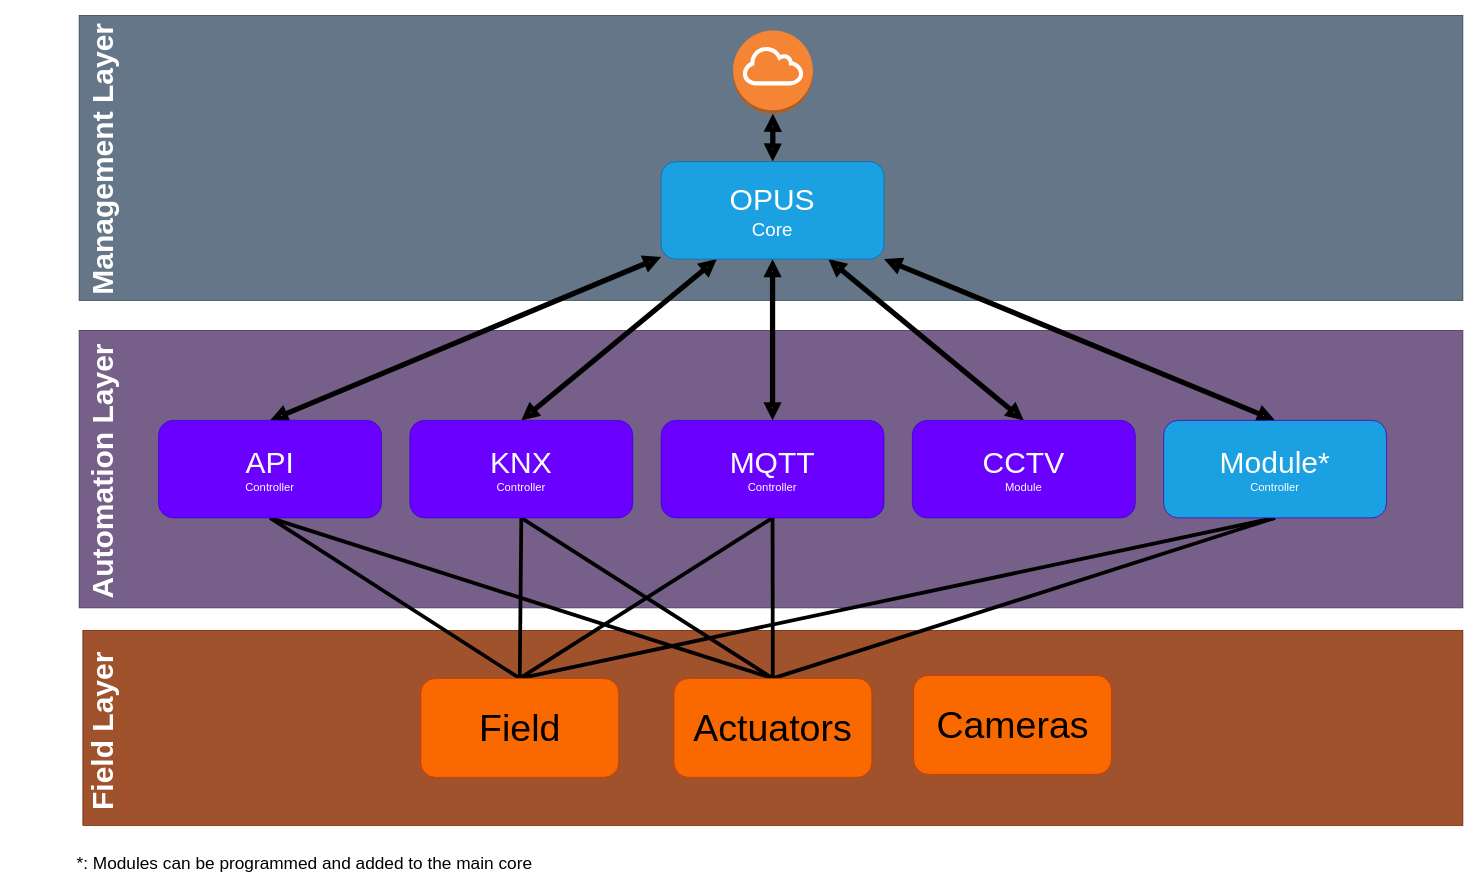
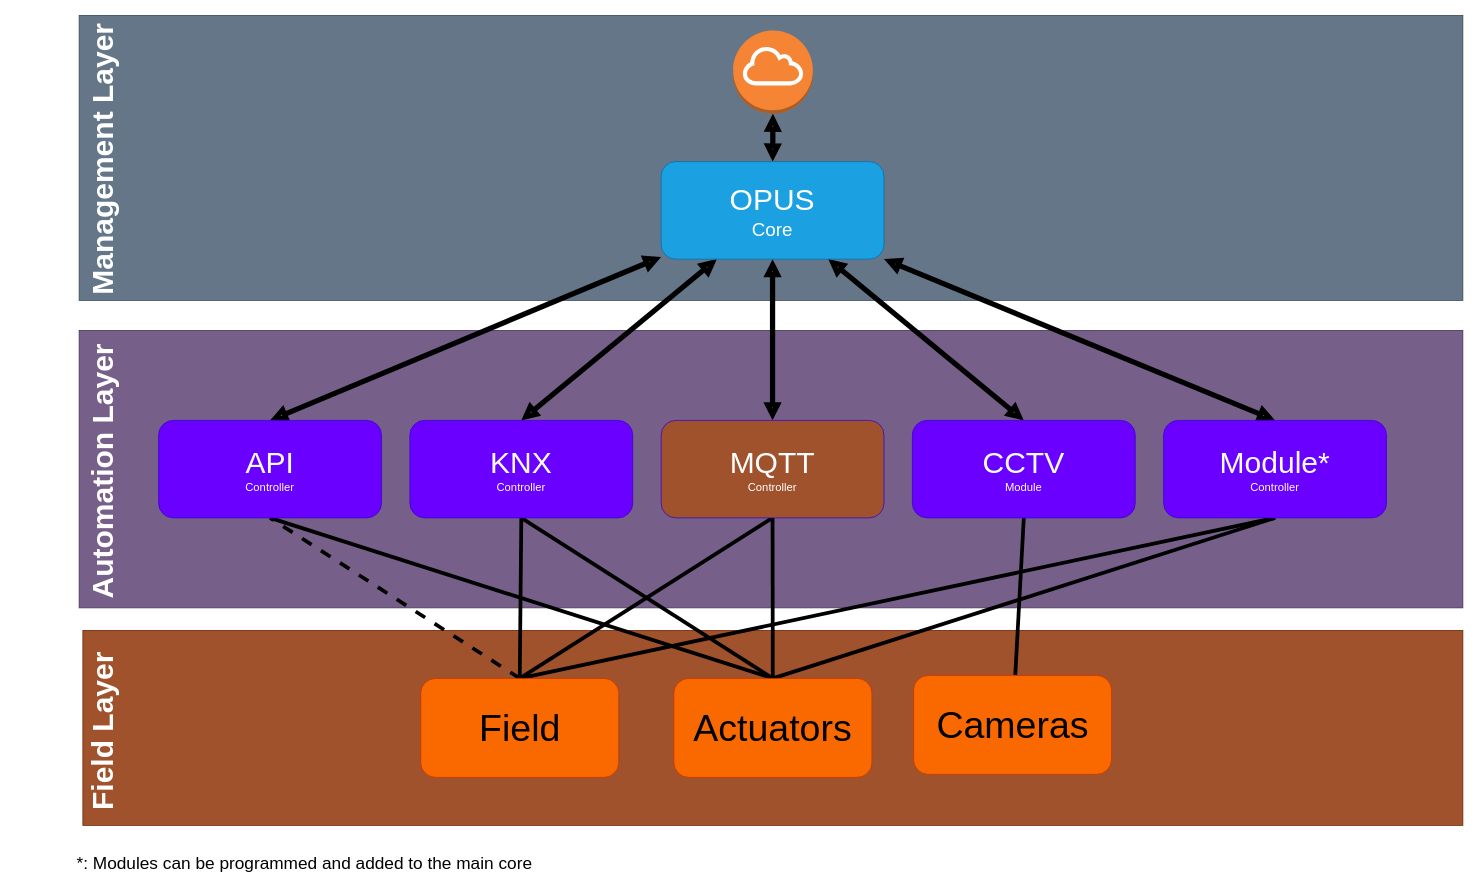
  <mxCell id="0" />
  <mxCell id="1" parent="0" />
  <mxCell id="2" value="" style="rounded=0;whiteSpace=wrap;html=1;fillColor=#647687;fontColor=#ffffff;strokeColor=#314354;" parent="1" vertex="1"><mxGeometry x="105" y="20" width="1845" height="380" as="geometry" /></mxCell>
  <mxCell id="3" value="&lt;font style=&quot;font-size: 40px;&quot;&gt;Management Layer&lt;/font&gt;" style="text;strokeColor=none;fillColor=none;html=1;fontSize=24;fontStyle=1;verticalAlign=middle;align=left;rotation=-90;fontColor=#FFFFFF;" parent="1" vertex="1"><mxGeometry x="20" y="260" width="230" height="40" as="geometry" /></mxCell>
  <mxCell id="4" value="" style="rounded=0;whiteSpace=wrap;html=1;fillColor=#76608a;fontColor=#ffffff;strokeColor=#432D57;" parent="1" vertex="1"><mxGeometry x="105" y="440" width="1845" height="370" as="geometry" /></mxCell>
  <mxCell id="5" value="&lt;font style=&quot;font-size: 40px;&quot;&gt;Automation Layer&lt;/font&gt;" style="text;strokeColor=none;fillColor=none;html=1;fontSize=24;fontStyle=1;verticalAlign=middle;align=left;rotation=-90;fontColor=#FFFFFF;" parent="1" vertex="1"><mxGeometry x="25" y="670" width="220" height="40" as="geometry" /></mxCell>
  <mxCell id="6" value="" style="rounded=0;whiteSpace=wrap;html=1;fillColor=#a0522d;fontColor=#ffffff;strokeColor=#6D1F00;" parent="1" vertex="1"><mxGeometry x="110" y="840" width="1840" height="260" as="geometry" /></mxCell>
  <mxCell id="7" value="&lt;font style=&quot;font-size: 40px;&quot;&gt;Field Layer&lt;/font&gt;" style="text;strokeColor=none;fillColor=none;html=1;fontSize=24;fontStyle=1;verticalAlign=middle;align=left;rotation=-90;fontColor=#FFFFFF;" parent="1" vertex="1"><mxGeometry x="65" y="992" width="140" height="40" as="geometry" /></mxCell>
- <mxCell id="8" style="edgeStyle=none;html=1;entryX=0.5;entryY=1;entryDx=0;entryDy=0;fontSize=15;strokeWidth=5;endArrow=none;endFill=0;exitX=0.5;exitY=0;exitDx=0;exitDy=0;" edge="1" parent="1" source="12" target="25"><mxGeometry relative="1" as="geometry" /></mxCell>
+ <mxCell id="8" style="edgeStyle=none;html=1;entryX=0.5;entryY=1;entryDx=0;entryDy=0;fontSize=15;strokeWidth=5;endArrow=none;endFill=0;exitX=0.5;exitY=0;exitDx=0;exitDy=0;dashed=1;" edge="1" parent="1" source="12" target="25"><mxGeometry relative="1" as="geometry" /></mxCell>
  <mxCell id="9" style="edgeStyle=none;html=1;entryX=0.5;entryY=1;entryDx=0;entryDy=0;strokeWidth=5;fontSize=15;endArrow=none;endFill=0;exitX=0.5;exitY=0;exitDx=0;exitDy=0;" edge="1" parent="1" source="12" target="23"><mxGeometry relative="1" as="geometry" /></mxCell>
  <mxCell id="10" style="edgeStyle=none;html=1;entryX=0.5;entryY=1;entryDx=0;entryDy=0;strokeWidth=5;fontSize=15;endArrow=none;endFill=0;exitX=0.5;exitY=0;exitDx=0;exitDy=0;" edge="1" parent="1" source="12" target="27"><mxGeometry relative="1" as="geometry" /></mxCell>
  <mxCell id="11" style="edgeStyle=none;html=1;entryX=0.5;entryY=1;entryDx=0;entryDy=0;strokeWidth=5;fontSize=15;endArrow=none;endFill=0;exitX=0.5;exitY=0;exitDx=0;exitDy=0;" edge="1" parent="1" source="12" target="31"><mxGeometry relative="1" as="geometry" /></mxCell>
  <mxCell id="12" value="&lt;font style=&quot;font-size: 50px;&quot;&gt;Field&lt;/font&gt;" style="rounded=1;whiteSpace=wrap;html=1;fillColor=#fa6800;strokeColor=#C73500;fontColor=#000000;" parent="1" vertex="1"><mxGeometry x="560.5" y="904" width="264" height="132" as="geometry" /></mxCell>
  <mxCell id="13" value="" style="outlineConnect=0;dashed=0;verticalLabelPosition=bottom;verticalAlign=top;align=center;html=1;shape=mxgraph.aws3.internet_gateway;fillColor=#F58534;gradientColor=none;strokeColor=default;strokeWidth=3;fontSize=25;" parent="1" vertex="1"><mxGeometry x="977" y="40" width="106.38" height="111" as="geometry" /></mxCell>
  <mxCell id="14" value="&lt;font style=&quot;font-size: 23px;&quot;&gt;*: Modules can be programmed and added to the main core&lt;/font&gt;" style="text;html=1;strokeColor=none;fillColor=default;align=left;verticalAlign=middle;whiteSpace=wrap;rounded=0;strokeWidth=4;fontSize=19;" parent="1" vertex="1"><mxGeometry x="100" y="1130" width="630" height="40" as="geometry" /></mxCell>
  <mxCell id="15" style="edgeStyle=none;html=1;exitX=0.5;exitY=0;exitDx=0;exitDy=0;entryX=0.5;entryY=1;entryDx=0;entryDy=0;strokeWidth=5;fontSize=15;endArrow=none;endFill=0;" edge="1" parent="1" source="19" target="25"><mxGeometry relative="1" as="geometry" /></mxCell>
  <mxCell id="16" style="edgeStyle=none;html=1;entryX=0.5;entryY=1;entryDx=0;entryDy=0;strokeWidth=5;fontSize=15;endArrow=none;endFill=0;exitX=0.5;exitY=0;exitDx=0;exitDy=0;" edge="1" parent="1" source="19" target="23"><mxGeometry relative="1" as="geometry" /></mxCell>
  <mxCell id="17" style="edgeStyle=none;html=1;entryX=0.5;entryY=1;entryDx=0;entryDy=0;strokeWidth=5;fontSize=15;endArrow=none;endFill=0;" edge="1" parent="1" source="19" target="27"><mxGeometry relative="1" as="geometry" /></mxCell>
  <mxCell id="18" style="edgeStyle=none;html=1;entryX=0.5;entryY=1;entryDx=0;entryDy=0;strokeWidth=5;fontSize=15;endArrow=none;endFill=0;exitX=0.5;exitY=0;exitDx=0;exitDy=0;" edge="1" parent="1" source="19" target="31"><mxGeometry relative="1" as="geometry" /></mxCell>
  <mxCell id="19" value="&lt;font style=&quot;font-size: 50px;&quot;&gt;Actuators&lt;/font&gt;" style="rounded=1;whiteSpace=wrap;html=1;fillColor=#fa6800;strokeColor=#C73500;fontColor=#000000;" vertex="1" parent="1"><mxGeometry x="898" y="904" width="264" height="132" as="geometry" /></mxCell>
+ <mxCell id="20" style="edgeStyle=none;html=1;entryX=0.5;entryY=1;entryDx=0;entryDy=0;strokeWidth=5;fontSize=15;endArrow=none;endFill=0;" edge="1" parent="1" source="21" target="29"><mxGeometry relative="1" as="geometry" /></mxCell>
  <mxCell id="21" value="&lt;font style=&quot;font-size: 50px;&quot;&gt;Cameras&lt;/font&gt;" style="rounded=1;whiteSpace=wrap;html=1;fillColor=#fa6800;strokeColor=#C73500;fontColor=#000000;" vertex="1" parent="1"><mxGeometry x="1217.57" y="900" width="264" height="132" as="geometry" /></mxCell>
  <mxCell id="22" style="edgeStyle=none;html=1;entryX=0.25;entryY=1;entryDx=0;entryDy=0;strokeWidth=7;fontSize=15;startArrow=block;startFill=0;endArrow=block;endFill=0;exitX=0.5;exitY=0;exitDx=0;exitDy=0;" edge="1" parent="1" source="23" target="33"><mxGeometry relative="1" as="geometry" /></mxCell>
  <mxCell id="23" value="&lt;span style=&quot;font-size: 40px;&quot;&gt;KNX&lt;br&gt;&lt;/span&gt;&lt;font style=&quot;font-size: 15px;&quot;&gt;Controller&lt;/font&gt;" style="rounded=1;whiteSpace=wrap;html=1;fillColor=#6a00ff;strokeColor=#3700CC;fontColor=#ffffff;" vertex="1" parent="1"><mxGeometry x="546" y="560" width="297.15" height="130" as="geometry" /></mxCell>
  <mxCell id="24" style="edgeStyle=none;html=1;strokeWidth=7;fontSize=15;startArrow=block;startFill=0;endArrow=block;endFill=0;exitX=0.5;exitY=0;exitDx=0;exitDy=0;" edge="1" parent="1" source="25" target="33"><mxGeometry relative="1" as="geometry" /></mxCell>
  <mxCell id="25" value="&lt;span style=&quot;font-size: 40px;&quot;&gt;API&lt;br&gt;&lt;/span&gt;&lt;font style=&quot;font-size: 15px;&quot;&gt;Controller&lt;/font&gt;" style="rounded=1;whiteSpace=wrap;html=1;fillColor=#6a00ff;strokeColor=#3700CC;fontColor=#ffffff;" vertex="1" parent="1"><mxGeometry x="211" y="560" width="297.15" height="130" as="geometry" /></mxCell>
  <mxCell id="26" style="edgeStyle=none;html=1;strokeWidth=7;fontSize=15;startArrow=block;startFill=0;endArrow=block;endFill=0;" edge="1" parent="1" source="27" target="33"><mxGeometry relative="1" as="geometry" /></mxCell>
- <mxCell id="27" value="&lt;span style=&quot;font-size: 40px;&quot;&gt;MQTT&lt;br&gt;&lt;/span&gt;&lt;font style=&quot;font-size: 15px;&quot;&gt;Controller&lt;/font&gt;" style="rounded=1;whiteSpace=wrap;html=1;fillColor=#6a00ff;strokeColor=#3700CC;fontColor=#ffffff;" vertex="1" parent="1"><mxGeometry x="881" y="560" width="297.15" height="130" as="geometry" /></mxCell>
+ <mxCell id="27" value="&lt;span style=&quot;font-size: 40px;&quot;&gt;MQTT&lt;br&gt;&lt;/span&gt;&lt;font style=&quot;font-size: 15px;&quot;&gt;Controller&lt;/font&gt;" style="rounded=1;whiteSpace=wrap;html=1;fillColor=#a0522d;strokeColor=#3700CC;fontColor=#ffffff;" vertex="1" parent="1"><mxGeometry x="881" y="560" width="297.15" height="130" as="geometry" /></mxCell>
  <mxCell id="28" style="edgeStyle=none;html=1;entryX=0.75;entryY=1;entryDx=0;entryDy=0;strokeWidth=7;fontSize=15;startArrow=block;startFill=0;endArrow=block;endFill=0;exitX=0.5;exitY=0;exitDx=0;exitDy=0;" edge="1" parent="1" source="29" target="33"><mxGeometry relative="1" as="geometry" /></mxCell>
  <mxCell id="29" value="&lt;span style=&quot;font-size: 40px;&quot;&gt;CCTV&lt;br&gt;&lt;/span&gt;&lt;font style=&quot;font-size: 15px;&quot;&gt;Module&lt;/font&gt;" style="rounded=1;whiteSpace=wrap;html=1;fillColor=#6a00ff;strokeColor=#3700CC;fontColor=#ffffff;" vertex="1" parent="1"><mxGeometry x="1216" y="560" width="297.15" height="130" as="geometry" /></mxCell>
  <mxCell id="30" style="edgeStyle=none;html=1;entryX=1;entryY=1;entryDx=0;entryDy=0;strokeWidth=7;fontSize=15;startArrow=block;startFill=0;endArrow=block;endFill=0;exitX=0.5;exitY=0;exitDx=0;exitDy=0;" edge="1" parent="1" source="31" target="33"><mxGeometry relative="1" as="geometry" /></mxCell>
- <mxCell id="31" value="&lt;span style=&quot;font-size: 40px;&quot;&gt;Module*&lt;br&gt;&lt;/span&gt;&lt;font style=&quot;font-size: 15px;&quot;&gt;Controller&lt;/font&gt;" style="rounded=1;whiteSpace=wrap;html=1;fillColor=#1ba1e2;strokeColor=#3700CC;fontColor=#ffffff;" vertex="1" parent="1"><mxGeometry x="1551" y="560" width="297.15" height="130" as="geometry" /></mxCell>
+ <mxCell id="31" value="&lt;span style=&quot;font-size: 40px;&quot;&gt;Module*&lt;br&gt;&lt;/span&gt;&lt;font style=&quot;font-size: 15px;&quot;&gt;Controller&lt;/font&gt;" style="rounded=1;whiteSpace=wrap;html=1;fillColor=#6a00ff;strokeColor=#3700CC;fontColor=#ffffff;" vertex="1" parent="1"><mxGeometry x="1551" y="560" width="297.15" height="130" as="geometry" /></mxCell>
  <mxCell id="32" style="edgeStyle=none;html=1;strokeWidth=7;fontSize=15;startArrow=block;startFill=0;endArrow=block;endFill=0;" edge="1" parent="1" source="33" target="13"><mxGeometry relative="1" as="geometry" /></mxCell>
  <mxCell id="33" value="&lt;span style=&quot;font-size: 40px;&quot;&gt;OPUS&lt;br&gt;&lt;/span&gt;&lt;font style=&quot;font-size: 25px;&quot;&gt;Core&lt;/font&gt;" style="rounded=1;whiteSpace=wrap;html=1;fillColor=#1ba1e2;strokeColor=#006EAF;fontColor=#ffffff;" vertex="1" parent="1"><mxGeometry x="881" y="215" width="297.15" height="130" as="geometry" /></mxCell>
